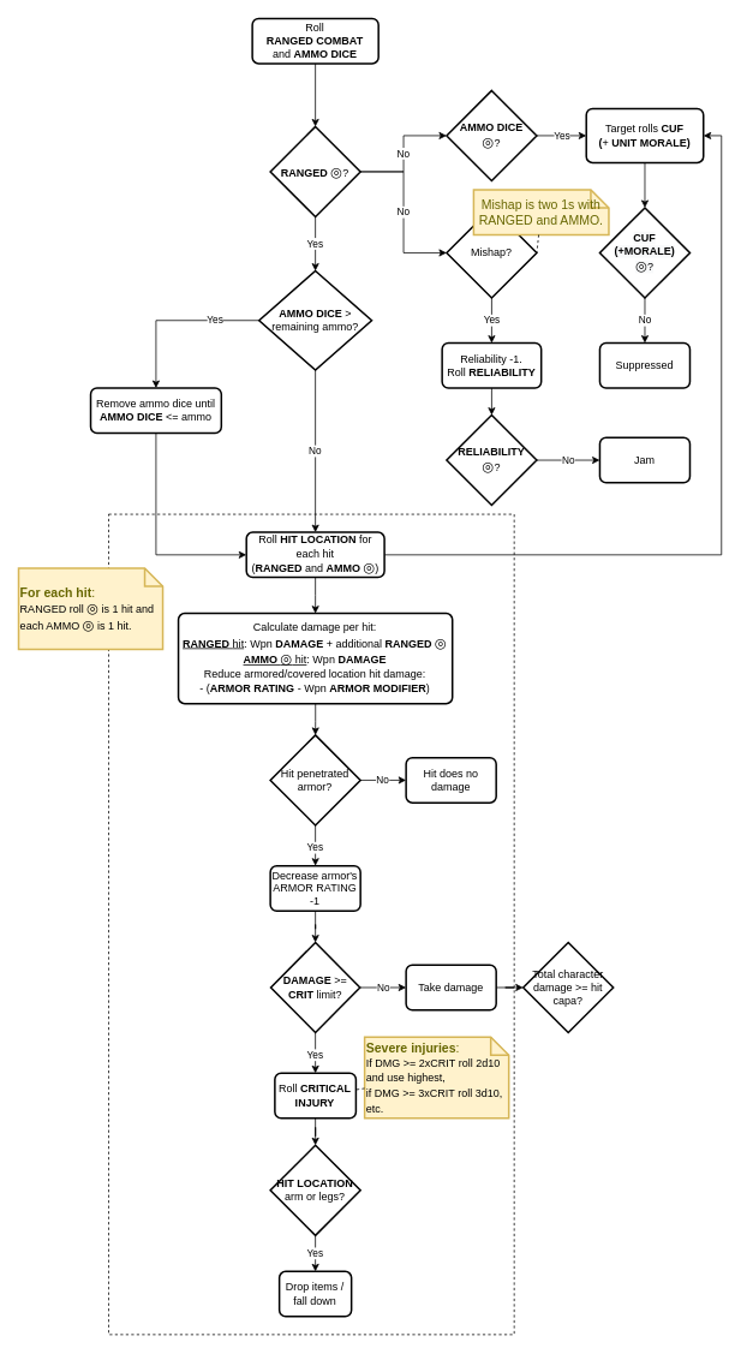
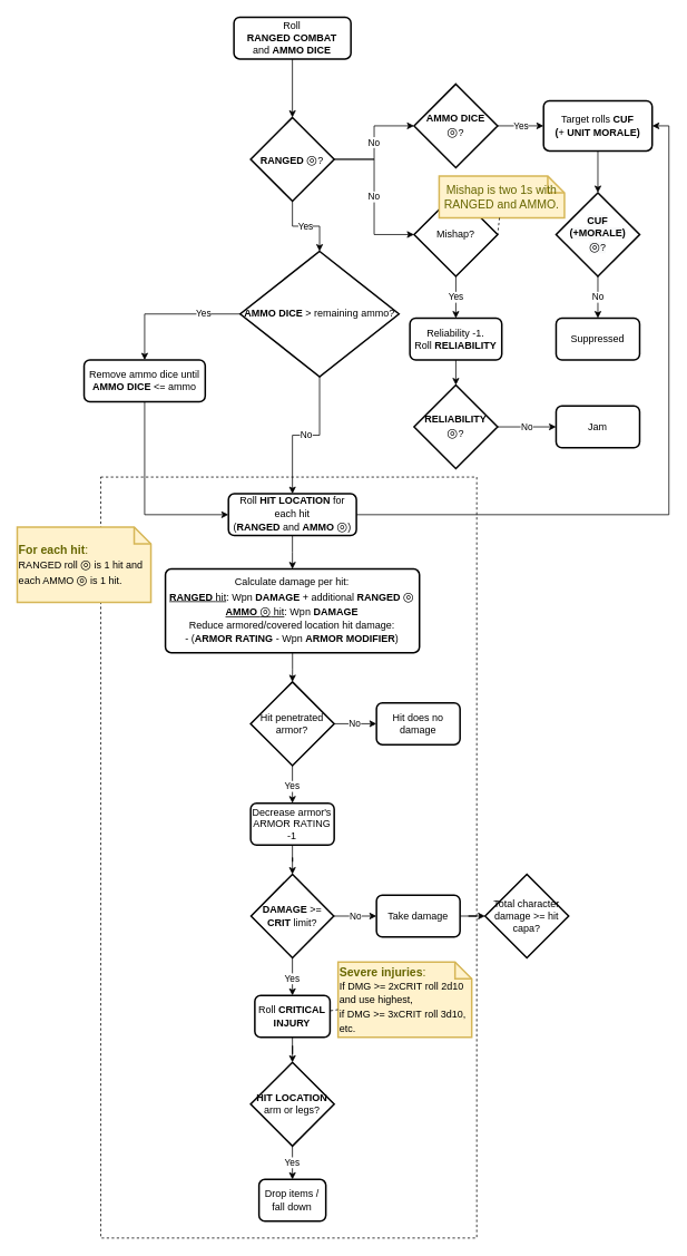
  <mxCell id="0" />
  <mxCell id="1" parent="0" />
  <mxCell id="2" value="" style="rounded=0;whiteSpace=wrap;html=1;fontFamily=Helvetica;align=center;fillColor=none;dashed=1;" parent="1" vertex="1"><mxGeometry x="120" y="570" width="450" height="910" as="geometry" /></mxCell>
  <mxCell id="3" value="" style="edgeStyle=orthogonalEdgeStyle;rounded=0;orthogonalLoop=1;jettySize=auto;html=1;" parent="1" source="16" target="15" edge="1"><mxGeometry relative="1" as="geometry"><mxPoint x="335" y="110" as="sourcePoint" /></mxGeometry></mxCell>
  <mxCell id="4" value="Yes" style="edgeStyle=orthogonalEdgeStyle;rounded=0;orthogonalLoop=1;jettySize=auto;html=1;" parent="1" source="15" target="25" edge="1"><mxGeometry relative="1" as="geometry"><mxPoint x="335" y="290" as="targetPoint" /></mxGeometry></mxCell>
  <mxCell id="5" value="No" style="edgeStyle=orthogonalEdgeStyle;rounded=0;orthogonalLoop=1;jettySize=auto;html=1;" parent="1" source="15" target="17" edge="1"><mxGeometry relative="1" as="geometry" /></mxCell>
  <mxCell id="6" value="No" style="edgeStyle=orthogonalEdgeStyle;rounded=0;orthogonalLoop=1;jettySize=auto;html=1;entryX=0;entryY=0.5;entryDx=0;entryDy=0;entryPerimeter=0;" parent="1" source="15" target="21" edge="1"><mxGeometry relative="1" as="geometry"><mxPoint x="455" y="280" as="targetPoint" /></mxGeometry></mxCell>
  <mxCell id="7" value="Yes" style="edgeStyle=orthogonalEdgeStyle;rounded=0;orthogonalLoop=1;jettySize=auto;html=1;exitX=0.5;exitY=1;exitDx=0;exitDy=0;exitPerimeter=0;entryX=0.5;entryY=0;entryDx=0;entryDy=0;" parent="1" source="21" target="22" edge="1"><mxGeometry relative="1" as="geometry"><mxPoint x="545" y="320" as="sourcePoint" /><mxPoint x="545" y="390" as="targetPoint" /></mxGeometry></mxCell>
  <mxCell id="8" value="" style="edgeStyle=orthogonalEdgeStyle;rounded=0;orthogonalLoop=1;jettySize=auto;html=1;exitX=0.5;exitY=1;exitDx=0;exitDy=0;entryX=0.5;entryY=0;entryDx=0;entryDy=0;entryPerimeter=0;" parent="1" source="22" target="23" edge="1"><mxGeometry relative="1" as="geometry"><mxPoint x="545" y="440" as="sourcePoint" /><mxPoint x="545" y="490" as="targetPoint" /></mxGeometry></mxCell>
  <mxCell id="9" value="No" style="edgeStyle=orthogonalEdgeStyle;rounded=0;orthogonalLoop=1;jettySize=auto;html=1;exitX=1;exitY=0.5;exitDx=0;exitDy=0;exitPerimeter=0;entryX=0;entryY=0.5;entryDx=0;entryDy=0;" parent="1" source="23" target="24" edge="1"><mxGeometry relative="1" as="geometry"><mxPoint x="595" y="530" as="sourcePoint" /><mxPoint x="685" y="560" as="targetPoint" /></mxGeometry></mxCell>
  <mxCell id="10" value="No" style="edgeStyle=orthogonalEdgeStyle;rounded=0;orthogonalLoop=1;jettySize=auto;html=1;exitX=0.5;exitY=1;exitDx=0;exitDy=0;exitPerimeter=0;entryX=0.5;entryY=0;entryDx=0;entryDy=0;" parent="1" source="25" target="30" edge="1"><mxGeometry relative="1" as="geometry"><mxPoint x="335" y="400" as="sourcePoint" /><mxPoint x="348" y="510" as="targetPoint" /></mxGeometry></mxCell>
  <mxCell id="11" value="Yes" style="edgeStyle=orthogonalEdgeStyle;rounded=0;orthogonalLoop=1;jettySize=auto;html=1;entryX=0.5;entryY=0;entryDx=0;entryDy=0;exitX=0;exitY=0.5;exitDx=0;exitDy=0;exitPerimeter=0;" parent="1" source="25" target="27" edge="1"><mxGeometry x="-0.483" relative="1" as="geometry"><mxPoint x="275" y="345" as="sourcePoint" /><mxPoint x="180" y="420" as="targetPoint" /><mxPoint as="offset" /></mxGeometry></mxCell>
  <mxCell id="12" value="Yes" style="edgeStyle=orthogonalEdgeStyle;rounded=0;orthogonalLoop=1;jettySize=auto;html=1;entryX=0;entryY=0.5;entryDx=0;entryDy=0;exitX=1;exitY=0.5;exitDx=0;exitDy=0;exitPerimeter=0;" parent="1" source="17" target="18" edge="1"><mxGeometry relative="1" as="geometry"><mxPoint x="545" y="110" as="sourcePoint" /><Array as="points" /></mxGeometry></mxCell>
  <mxCell id="13" value="" style="edgeStyle=orthogonalEdgeStyle;rounded=0;orthogonalLoop=1;jettySize=auto;html=1;entryX=0.5;entryY=0;entryDx=0;entryDy=0;entryPerimeter=0;" parent="1" source="18" target="19" edge="1"><mxGeometry relative="1" as="geometry" /></mxCell>
  <mxCell id="14" value="No" style="edgeStyle=orthogonalEdgeStyle;rounded=0;orthogonalLoop=1;jettySize=auto;html=1;exitX=0.5;exitY=1;exitDx=0;exitDy=0;exitPerimeter=0;entryX=0.5;entryY=0;entryDx=0;entryDy=0;" parent="1" source="19" target="20" edge="1"><mxGeometry relative="1" as="geometry"><mxPoint x="725" y="380" as="targetPoint" /></mxGeometry></mxCell>
  <mxCell id="15" value="&lt;b&gt;RANGED&amp;nbsp;&lt;/b&gt;&lt;span style=&quot;font-size: 15px;&quot;&gt;◎&lt;/span&gt;?" style="strokeWidth=2;html=1;shape=mxgraph.flowchart.decision;whiteSpace=wrap;fontFamily=Helvetica;" parent="1" vertex="1"><mxGeometry x="299.38" y="140" width="100" height="100" as="geometry" /></mxCell>
  <mxCell id="16" value="&lt;span&gt;Roll&lt;br&gt;&lt;b&gt;R&lt;/b&gt;&lt;/span&gt;&lt;b&gt;ANGED COMBAT&lt;br&gt;&lt;/b&gt;&lt;span&gt;and&amp;nbsp;&lt;/span&gt;&lt;b&gt;AMMO DICE&lt;/b&gt;" style="rounded=1;whiteSpace=wrap;html=1;absoluteArcSize=1;arcSize=14;strokeWidth=2;" parent="1" vertex="1"><mxGeometry x="279.38" y="20" width="140" height="50" as="geometry" /></mxCell>
  <mxCell id="17" value="&lt;span&gt;&lt;b&gt;AMMO DICE&lt;/b&gt;&lt;br&gt;&lt;/span&gt;&lt;span style=&quot;font-size: 15px;&quot;&gt;◎&lt;/span&gt;&lt;span&gt;?&lt;/span&gt;" style="strokeWidth=2;html=1;shape=mxgraph.flowchart.decision;whiteSpace=wrap;fontFamily=Helvetica;" parent="1" vertex="1"><mxGeometry x="495" y="100" width="100" height="100" as="geometry" /></mxCell>
  <mxCell id="18" value="&lt;span&gt;Target rolls&amp;nbsp;&lt;/span&gt;&lt;b&gt;CUF&lt;br&gt;(&lt;/b&gt;&lt;span&gt;+&amp;nbsp;&lt;/span&gt;&lt;b&gt;UNIT MORALE)&lt;/b&gt;" style="rounded=1;whiteSpace=wrap;html=1;absoluteArcSize=1;arcSize=14;strokeWidth=2;" parent="1" vertex="1"><mxGeometry x="650" y="120" width="130" height="60" as="geometry" /></mxCell>
  <mxCell id="19" value="&lt;span style=&quot;color: rgb(0, 0, 0); font-size: 12px; font-style: normal; letter-spacing: normal; text-align: center; text-indent: 0px; text-transform: none; word-spacing: 0px; background-color: rgb(248, 249, 250); display: inline; float: none;&quot;&gt;&lt;b&gt;CUF&lt;br&gt;(+MORALE)&lt;br&gt;&lt;/b&gt;&lt;/span&gt;&lt;span style=&quot;color: rgb(0, 0, 0); font-size: 12px; font-style: normal; font-weight: 400; letter-spacing: normal; text-align: center; text-indent: 0px; text-transform: none; word-spacing: 0px; background-color: rgb(248, 249, 250); display: inline; float: none;&quot;&gt;&lt;span style=&quot;font-size: 15px;&quot;&gt;◎&lt;/span&gt;?&lt;/span&gt;" style="strokeWidth=2;html=1;shape=mxgraph.flowchart.decision;whiteSpace=wrap;fontFamily=Helvetica;" parent="1" vertex="1"><mxGeometry x="665" y="230" width="100" height="100" as="geometry" /></mxCell>
  <mxCell id="20" value="&lt;span&gt;Suppressed&lt;/span&gt;" style="rounded=1;whiteSpace=wrap;html=1;absoluteArcSize=1;arcSize=14;strokeWidth=2;" parent="1" vertex="1"><mxGeometry x="665" y="380" width="100" height="50" as="geometry" /></mxCell>
  <mxCell id="21" value="Mishap?" style="strokeWidth=2;html=1;shape=mxgraph.flowchart.decision;whiteSpace=wrap;" parent="1" vertex="1"><mxGeometry x="495" y="230" width="100" height="100" as="geometry" /></mxCell>
  <mxCell id="22" value="&lt;span&gt;Reliability -1. Roll&amp;nbsp;&lt;/span&gt;&lt;b&gt;RELIABILITY&lt;/b&gt;" style="rounded=1;whiteSpace=wrap;html=1;absoluteArcSize=1;arcSize=14;strokeWidth=2;" parent="1" vertex="1"><mxGeometry x="490" y="380" width="110" height="50" as="geometry" /></mxCell>
  <mxCell id="23" value="&lt;b&gt;RELIABILITY&lt;/b&gt;&lt;br&gt;&lt;span style=&quot;font-size: 15px&quot;&gt;◎&lt;/span&gt;?" style="strokeWidth=2;html=1;shape=mxgraph.flowchart.decision;whiteSpace=wrap;" parent="1" vertex="1"><mxGeometry x="495" y="460" width="100" height="100" as="geometry" /></mxCell>
  <mxCell id="24" value="&lt;span&gt;Jam&lt;/span&gt;" style="rounded=1;whiteSpace=wrap;html=1;absoluteArcSize=1;arcSize=14;strokeWidth=2;" parent="1" vertex="1"><mxGeometry x="665" y="485" width="100" height="50" as="geometry" /></mxCell>
- <mxCell id="25" value="&lt;b&gt;AMMO DICE&lt;/b&gt;&lt;span&gt;&amp;nbsp;&amp;gt; remaining ammo?&lt;/span&gt;" style="strokeWidth=2;html=1;shape=mxgraph.flowchart.decision;whiteSpace=wrap;" parent="1" vertex="1"><mxGeometry x="286.88" y="300" width="125" height="110" as="geometry" /></mxCell>
+ <mxCell id="25" value="&lt;b&gt;AMMO DICE&lt;/b&gt;&lt;span&gt;&amp;nbsp;&amp;gt; remaining ammo?&lt;/span&gt;" style="strokeWidth=2;html=1;shape=mxgraph.flowchart.decision;whiteSpace=wrap;" parent="1" vertex="1"><mxGeometry x="286.88" y="300" width="190" height="150" as="geometry" /></mxCell>
  <mxCell id="26" style="edgeStyle=orthogonalEdgeStyle;rounded=0;orthogonalLoop=1;jettySize=auto;html=1;entryX=0;entryY=0.5;entryDx=0;entryDy=0;exitX=0.5;exitY=1;exitDx=0;exitDy=0;" parent="1" source="27" target="30" edge="1"><mxGeometry relative="1" as="geometry" /></mxCell>
  <mxCell id="27" value="Remove ammo dice until &lt;b&gt;AMMO DICE&lt;/b&gt; &amp;lt;= ammo" style="rounded=1;whiteSpace=wrap;html=1;absoluteArcSize=1;arcSize=14;strokeWidth=2;" parent="1" vertex="1"><mxGeometry x="100" y="430" width="145" height="50" as="geometry" /></mxCell>
  <mxCell id="28" style="edgeStyle=orthogonalEdgeStyle;rounded=0;orthogonalLoop=1;jettySize=auto;html=1;entryX=0.5;entryY=0;entryDx=0;entryDy=0;fontFamily=Helvetica;" parent="1" source="30" target="51" edge="1"><mxGeometry relative="1" as="geometry" /></mxCell>
  <mxCell id="29" style="edgeStyle=orthogonalEdgeStyle;rounded=0;orthogonalLoop=1;jettySize=auto;html=1;entryX=1;entryY=0.5;entryDx=0;entryDy=0;fontFamily=Helvetica;exitX=1;exitY=0.5;exitDx=0;exitDy=0;" parent="1" source="30" target="18" edge="1"><mxGeometry relative="1" as="geometry"><Array as="points"><mxPoint x="800" y="615" /><mxPoint x="800" y="150" /></Array></mxGeometry></mxCell>
  <mxCell id="30" value="&lt;span&gt;Roll&amp;nbsp;&lt;/span&gt;&lt;b&gt;HIT LOCATION&lt;/b&gt;&amp;nbsp;for each hit (&lt;b&gt;RANGED&amp;nbsp;&lt;/b&gt;and&amp;nbsp;&lt;b&gt;AMMO &lt;/b&gt;&lt;span style=&quot;font-size: 15px&quot;&gt;◎&lt;/span&gt;)" style="rounded=1;whiteSpace=wrap;html=1;absoluteArcSize=1;arcSize=14;strokeWidth=2;fontFamily=Helvetica;" parent="1" vertex="1"><mxGeometry x="272.82" y="590" width="153.13" height="50" as="geometry" /></mxCell>
  <mxCell id="31" value="Yes" style="edgeStyle=orthogonalEdgeStyle;rounded=0;orthogonalLoop=1;jettySize=auto;html=1;entryX=0.5;entryY=0;entryDx=0;entryDy=0;exitX=0.5;exitY=1;exitDx=0;exitDy=0;exitPerimeter=0;" parent="1" source="44" target="39" edge="1"><mxGeometry x="0.111" relative="1" as="geometry"><mxPoint x="206.25" y="1095" as="sourcePoint" /><mxPoint as="offset" /></mxGeometry></mxCell>
  <mxCell id="32" value="Yes" style="edgeStyle=orthogonalEdgeStyle;rounded=0;orthogonalLoop=1;jettySize=auto;html=1;exitX=0.5;exitY=1;exitDx=0;exitDy=0;exitPerimeter=0;entryX=0.5;entryY=0;entryDx=0;entryDy=0;" parent="1" source="34" target="36" edge="1"><mxGeometry x="0.111" relative="1" as="geometry"><mxPoint as="offset" /></mxGeometry></mxCell>
  <mxCell id="33" value="No" style="edgeStyle=orthogonalEdgeStyle;rounded=0;orthogonalLoop=1;jettySize=auto;html=1;" parent="1" source="34" target="42" edge="1"><mxGeometry relative="1" as="geometry" /></mxCell>
  <mxCell id="34" value="Hit penetrated armor?" style="strokeWidth=2;html=1;shape=mxgraph.flowchart.decision;whiteSpace=wrap;" parent="1" vertex="1"><mxGeometry x="299.38" y="815" width="100" height="100" as="geometry" /></mxCell>
  <mxCell id="35" style="edgeStyle=orthogonalEdgeStyle;rounded=0;orthogonalLoop=1;jettySize=auto;html=1;entryX=0.5;entryY=0;entryDx=0;entryDy=0;entryPerimeter=0;fontFamily=Helvetica;" parent="1" source="36" target="44" edge="1"><mxGeometry relative="1" as="geometry" /></mxCell>
  <mxCell id="36" value="Decrease armor's ARMOR RATING -1" style="rounded=1;whiteSpace=wrap;html=1;absoluteArcSize=1;arcSize=14;strokeWidth=2;" parent="1" vertex="1"><mxGeometry x="299.38" y="960" width="100" height="50" as="geometry" /></mxCell>
  <mxCell id="37" value="Total character damage&amp;nbsp;&amp;gt;= hit capa?" style="strokeWidth=2;html=1;shape=mxgraph.flowchart.decision;whiteSpace=wrap;" parent="1" vertex="1"><mxGeometry x="580" y="1045" width="100" height="100" as="geometry" /></mxCell>
  <mxCell id="38" style="edgeStyle=orthogonalEdgeStyle;rounded=0;orthogonalLoop=1;jettySize=auto;html=1;entryX=0.5;entryY=0;entryDx=0;entryDy=0;entryPerimeter=0;fontFamily=Helvetica;" parent="1" source="39" target="46" edge="1"><mxGeometry relative="1" as="geometry" /></mxCell>
  <mxCell id="39" value="Roll &lt;b&gt;CRITICAL INJURY&lt;/b&gt;" style="rounded=1;whiteSpace=wrap;html=1;absoluteArcSize=1;arcSize=14;strokeWidth=2;" parent="1" vertex="1"><mxGeometry x="304.38" y="1190" width="90" height="50" as="geometry" /></mxCell>
  <mxCell id="40" style="edgeStyle=orthogonalEdgeStyle;rounded=0;orthogonalLoop=1;jettySize=auto;html=1;entryX=0;entryY=0.5;entryDx=0;entryDy=0;entryPerimeter=0;" parent="1" source="41" target="37" edge="1"><mxGeometry relative="1" as="geometry"><mxPoint x="580" y="1120" as="targetPoint" /></mxGeometry></mxCell>
  <mxCell id="41" value="Take damage" style="rounded=1;whiteSpace=wrap;html=1;absoluteArcSize=1;arcSize=14;strokeWidth=2;" parent="1" vertex="1"><mxGeometry x="450" y="1070" width="100" height="50" as="geometry" /></mxCell>
  <mxCell id="42" value="Hit does no damage" style="rounded=1;whiteSpace=wrap;html=1;absoluteArcSize=1;arcSize=14;strokeWidth=2;" parent="1" vertex="1"><mxGeometry x="450" y="840" width="100" height="50" as="geometry" /></mxCell>
  <mxCell id="43" value="No" style="edgeStyle=orthogonalEdgeStyle;rounded=0;orthogonalLoop=1;jettySize=auto;html=1;entryX=0;entryY=0.5;entryDx=0;entryDy=0;fontFamily=Helvetica;" parent="1" source="44" target="41" edge="1"><mxGeometry relative="1" as="geometry" /></mxCell>
  <mxCell id="44" value="&lt;b&gt;DAMAGE&lt;/b&gt; &amp;gt;= &lt;b&gt;CRIT&lt;/b&gt; limit?" style="strokeWidth=2;html=1;shape=mxgraph.flowchart.decision;whiteSpace=wrap;" parent="1" vertex="1"><mxGeometry x="299.88" y="1045" width="99" height="100" as="geometry" /></mxCell>
  <mxCell id="45" value="Yes" style="edgeStyle=orthogonalEdgeStyle;rounded=0;orthogonalLoop=1;jettySize=auto;html=1;entryX=0.5;entryY=0;entryDx=0;entryDy=0;fontFamily=Helvetica;" parent="1" source="46" target="47" edge="1"><mxGeometry relative="1" as="geometry" /></mxCell>
  <mxCell id="46" value="&lt;b&gt;HIT LOCATION&lt;/b&gt; arm or legs?" style="strokeWidth=2;html=1;shape=mxgraph.flowchart.decision;whiteSpace=wrap;" parent="1" vertex="1"><mxGeometry x="299.38" y="1270" width="100" height="100" as="geometry" /></mxCell>
  <mxCell id="47" value="Drop items / fall down" style="rounded=1;whiteSpace=wrap;html=1;absoluteArcSize=1;arcSize=14;strokeWidth=2;" parent="1" vertex="1"><mxGeometry x="309.38" y="1410" width="80" height="50" as="geometry" /></mxCell>
  <mxCell id="48" value="&lt;b&gt;Severe injuries&lt;/b&gt;:&lt;br&gt;&lt;span style=&quot;color: rgb(0 , 0 , 0) ; font-size: 12px&quot;&gt;If DMG &amp;gt;= 2xCRIT roll 2d10 and use highest,&lt;br&gt;if DMG &amp;gt;= 3xCRIT roll 3d10, etc.&lt;/span&gt;" style="shape=note;strokeWidth=2;fontSize=14;size=20;whiteSpace=wrap;html=1;fillColor=#fff2cc;strokeColor=#d6b656;fontColor=#666600;align=left;" parent="1" vertex="1"><mxGeometry x="404" y="1150" width="160" height="90" as="geometry" /></mxCell>
  <mxCell id="49" value="" style="endArrow=none;dashed=1;html=1;" parent="1" source="48" target="39" edge="1"><mxGeometry width="50" height="50" relative="1" as="geometry"><mxPoint x="260" y="1345" as="sourcePoint" /><mxPoint x="310" y="1295" as="targetPoint" /></mxGeometry></mxCell>
  <mxCell id="50" style="edgeStyle=orthogonalEdgeStyle;rounded=0;orthogonalLoop=1;jettySize=auto;html=1;entryX=0.5;entryY=0;entryDx=0;entryDy=0;entryPerimeter=0;fontFamily=Helvetica;" parent="1" source="51" target="34" edge="1"><mxGeometry relative="1" as="geometry" /></mxCell>
  <mxCell id="51" value="&lt;span style=&quot;text-align: left&quot;&gt;Calculate damage per hit:&lt;br&gt;&lt;/span&gt;&lt;u&gt;&lt;span style=&quot;text-align: left&quot;&gt;&lt;b&gt;RANGED&lt;/b&gt;&lt;/span&gt;&lt;b style=&quot;text-align: left&quot;&gt;&amp;nbsp;&lt;/b&gt;&lt;/u&gt;&lt;span style=&quot;text-align: left&quot;&gt;&lt;u&gt;hit&lt;/u&gt;: Wpn&amp;nbsp;&lt;b&gt;DAMAGE&amp;nbsp;&lt;/b&gt;+ additional&amp;nbsp;&lt;b&gt;RANGED&lt;/b&gt;&lt;/span&gt;&lt;b style=&quot;text-align: left&quot;&gt;&amp;nbsp;&lt;/b&gt;&lt;span style=&quot;text-align: left ; font-size: 15px&quot;&gt;◎&lt;/span&gt;&lt;span style=&quot;text-align: left&quot;&gt;&lt;br&gt;&lt;/span&gt;&lt;u&gt;&lt;b&gt;AMMO &lt;/b&gt;&lt;span style=&quot;font-size: 15px&quot;&gt;◎&lt;/span&gt;&amp;nbsp;hit&lt;/u&gt;:&amp;nbsp;&lt;span style=&quot;text-align: left&quot;&gt;Wpn&amp;nbsp;&lt;/span&gt;&lt;b style=&quot;text-align: left&quot;&gt;DAMAGE&lt;br&gt;&lt;/b&gt;Reduce armored/covered location hit damage:&lt;br&gt;- (&lt;b&gt;ARMOR RATING&lt;/b&gt; - Wpn&amp;nbsp;&lt;b&gt;ARMOR MODIFIER&lt;/b&gt;)&lt;span style=&quot;font-size: 15px&quot;&gt;&lt;br&gt;&lt;/span&gt;" style="rounded=1;whiteSpace=wrap;html=1;absoluteArcSize=1;arcSize=14;strokeWidth=2;fontFamily=Helvetica;" parent="1" vertex="1"><mxGeometry x="197.35" y="680" width="304.07" height="100" as="geometry" /></mxCell>
  <mxCell id="52" value="Mishap is two 1s with RANGED and AMMO." style="shape=note;strokeWidth=2;fontSize=14;size=20;whiteSpace=wrap;html=1;fillColor=#fff2cc;strokeColor=#d6b656;fontColor=#666600;align=center;" parent="1" vertex="1"><mxGeometry x="525" y="210" width="150" height="50" as="geometry" /></mxCell>
  <mxCell id="53" value="" style="endArrow=none;dashed=1;html=1;entryX=1;entryY=0.5;entryDx=0;entryDy=0;entryPerimeter=0;" parent="1" source="52" target="21" edge="1"><mxGeometry width="50" height="50" relative="1" as="geometry"><mxPoint x="645.377" y="400" as="sourcePoint" /><mxPoint x="610" y="350" as="targetPoint" /></mxGeometry></mxCell>
  <mxCell id="54" value="&lt;b&gt;For each hit&lt;/b&gt;:&lt;br&gt;&lt;font color=&quot;#000000&quot;&gt;&lt;span style=&quot;font-size: 12px&quot;&gt;RANGED roll&amp;nbsp;&lt;/span&gt;&lt;/font&gt;&lt;span style=&quot;color: rgb(0 , 0 , 0) ; font-size: 15px&quot;&gt;◎&lt;/span&gt;&lt;font color=&quot;#000000&quot;&gt;&lt;span style=&quot;font-size: 12px&quot;&gt;&amp;nbsp;is 1 hit and each AMMO&amp;nbsp;&lt;/span&gt;&lt;/font&gt;&lt;span style=&quot;color: rgb(0 , 0 , 0) ; font-size: 15px&quot;&gt;◎&lt;/span&gt;&lt;font color=&quot;#000000&quot;&gt;&lt;span style=&quot;font-size: 12px&quot;&gt;&amp;nbsp;is 1 hit.&lt;/span&gt;&lt;/font&gt;" style="shape=note;strokeWidth=2;fontSize=14;size=20;whiteSpace=wrap;html=1;fillColor=#fff2cc;strokeColor=#d6b656;fontColor=#666600;align=left;" parent="1" vertex="1"><mxGeometry x="20" y="630" width="160" height="90" as="geometry" /></mxCell>
